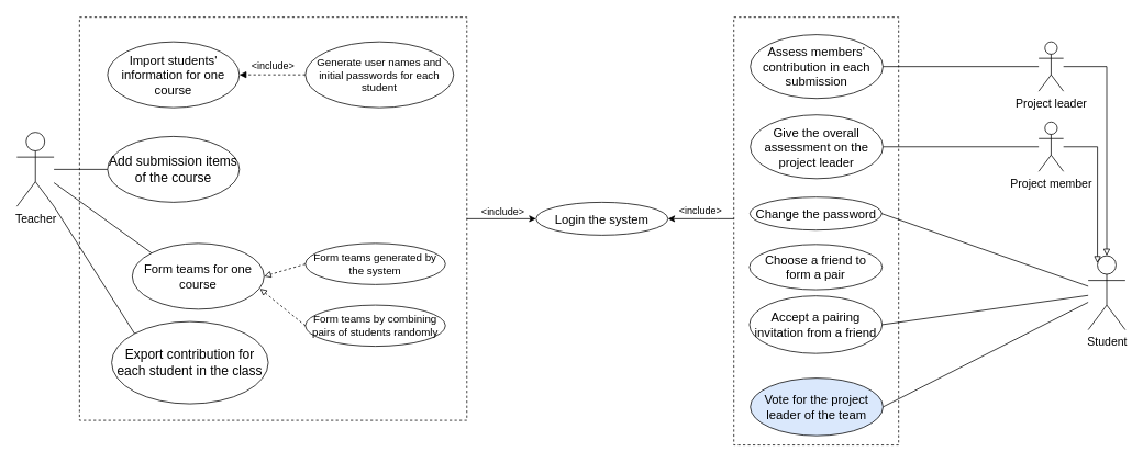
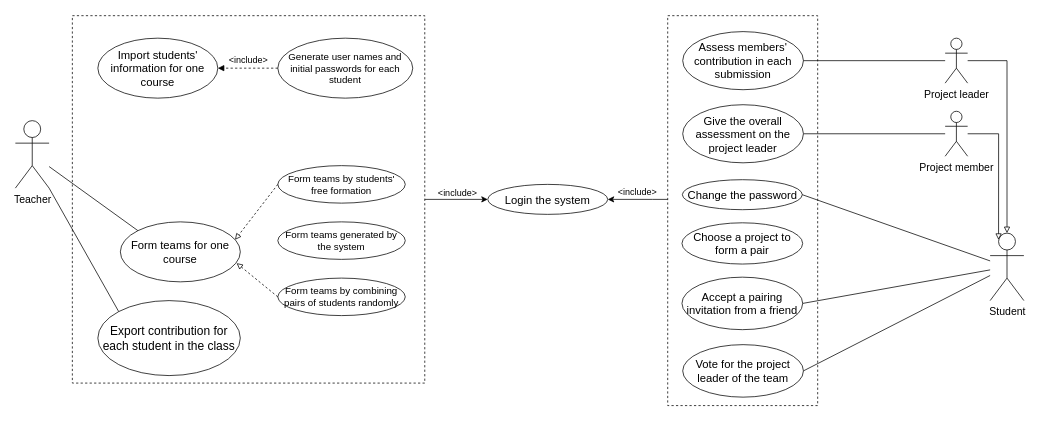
  <mxCell id="0" />
  <mxCell id="1" parent="0" />
  <mxCell id="2" style="edgeStyle=orthogonalEdgeStyle;rounded=0;orthogonalLoop=1;jettySize=auto;html=1;startArrow=none;startFill=0;endArrow=classic;endFill=1;" edge="1" parent="1" source="3" target="39"><mxGeometry relative="1" as="geometry"><Array as="points"><mxPoint x="870" y="265" /><mxPoint x="870" y="265" /></Array></mxGeometry></mxCell>
  <mxCell id="3" value="" style="rounded=0;whiteSpace=wrap;html=1;dashed=1;fillColor=none;" vertex="1" parent="1"><mxGeometry x="890" y="20" width="200" height="520" as="geometry" /></mxCell>
  <mxCell id="4" style="edgeStyle=orthogonalEdgeStyle;rounded=0;orthogonalLoop=1;jettySize=auto;html=1;" edge="1" parent="1" source="5" target="39"><mxGeometry relative="1" as="geometry" /></mxCell>
  <mxCell id="5" value="" style="rounded=0;whiteSpace=wrap;html=1;dashed=1;fillColor=none;" vertex="1" parent="1"><mxGeometry x="96" y="20" width="470" height="490" as="geometry" /></mxCell>
  <mxCell id="6" value="&lt;font style=&quot;font-size: 14px&quot;&gt;Teacher&lt;/font&gt;" style="shape=umlActor;verticalLabelPosition=bottom;labelBackgroundColor=#ffffff;verticalAlign=top;html=1;outlineConnect=0;" parent="1" vertex="1"><mxGeometry x="20" y="160" width="45" height="90" as="geometry" /></mxCell>
  <mxCell id="7" value="&lt;font style=&quot;font-size: 15px&quot;&gt;Import students' information for one course&lt;/font&gt;" style="ellipse;whiteSpace=wrap;html=1;" parent="1" vertex="1"><mxGeometry x="130" y="50" width="160" height="80" as="geometry" /></mxCell>
- <mxCell id="8" value="&lt;font&gt;&lt;span style=&quot;font-size: 16px&quot;&gt;Add submission items of the course&lt;/span&gt;&lt;br&gt;&lt;/font&gt;" style="ellipse;whiteSpace=wrap;html=1;" parent="1" vertex="1"><mxGeometry x="130" y="165" width="160" height="80" as="geometry" /></mxCell>
- <mxCell id="9" value="" style="endArrow=none;html=1;exitX=0;exitY=0.5;exitDx=0;exitDy=0;" parent="1" source="8" target="6" edge="1"><mxGeometry width="50" height="50" relative="1" as="geometry"><mxPoint x="120" y="180" as="sourcePoint" /><mxPoint x="370" y="170" as="targetPoint" /></mxGeometry></mxCell>
  <mxCell id="10" value="&lt;font style=&quot;font-size: 15px&quot;&gt;Form teams for one course&lt;/font&gt;" style="ellipse;whiteSpace=wrap;html=1;" parent="1" vertex="1"><mxGeometry x="160" y="295" width="160" height="80" as="geometry" /></mxCell>
  <mxCell id="11" value="" style="endArrow=none;html=1;exitX=0;exitY=0;exitDx=0;exitDy=0;" parent="1" source="10" target="6" edge="1"><mxGeometry width="50" height="50" relative="1" as="geometry"><mxPoint x="210" y="270" as="sourcePoint" /><mxPoint x="260" y="220" as="targetPoint" /></mxGeometry></mxCell>
  <mxCell id="12" value="&lt;font style=&quot;font-size: 13px&quot;&gt;Generate user names and initial passwords for each student&lt;/font&gt;" style="ellipse;whiteSpace=wrap;html=1;" parent="1" vertex="1"><mxGeometry x="370" y="50" width="180" height="80" as="geometry" /></mxCell>
  <mxCell id="13" value="" style="endArrow=block;html=1;dashed=1;exitX=0;exitY=0.5;exitDx=0;exitDy=0;entryX=1;entryY=0.5;entryDx=0;entryDy=0;endFill=1;" parent="1" source="12" target="7" edge="1"><mxGeometry width="50" height="50" relative="1" as="geometry"><mxPoint x="300" y="130" as="sourcePoint" /><mxPoint x="350" y="80" as="targetPoint" /></mxGeometry></mxCell>
- <mxCell id="16" value="" style="endArrow=block;html=1;dashed=1;exitX=0;exitY=0.5;exitDx=0;exitDy=0;endFill=0;entryX=1;entryY=0.5;entryDx=0;entryDy=0;" parent="1" source="17" target="10" edge="1"><mxGeometry width="50" height="50" relative="1" as="geometry"><mxPoint x="390" y="165" as="sourcePoint" /><mxPoint x="288" y="334" as="targetPoint" /></mxGeometry></mxCell>
+ <mxCell id="14" value="&lt;span style=&quot;font-size: 13px&quot;&gt;Form teams by students'&lt;br&gt;free formation&lt;/span&gt;" style="ellipse;whiteSpace=wrap;html=1;" parent="1" vertex="1"><mxGeometry x="370" y="220" width="170" height="50" as="geometry" /></mxCell>
+ <mxCell id="15" value="" style="endArrow=block;html=1;dashed=1;exitX=0;exitY=0.5;exitDx=0;exitDy=0;entryX=0.956;entryY=0.299;entryDx=0;entryDy=0;endFill=0;entryPerimeter=0;" parent="1" source="14" target="10" edge="1"><mxGeometry width="50" height="50" relative="1" as="geometry"><mxPoint x="310" y="140" as="sourcePoint" /><mxPoint x="296.32" y="89.28" as="targetPoint" /></mxGeometry></mxCell>
  <mxCell id="17" value="&lt;font style=&quot;font-size: 13px&quot;&gt;Form teams generated by the system&lt;/font&gt;" style="ellipse;whiteSpace=wrap;html=1;" parent="1" vertex="1"><mxGeometry x="370" y="295" width="170" height="50" as="geometry" /></mxCell>
  <mxCell id="18" value="&lt;font style=&quot;font-size: 13px&quot;&gt;Form teams by combining pairs of students randomly&lt;/font&gt;" style="ellipse;whiteSpace=wrap;html=1;" parent="1" vertex="1"><mxGeometry x="370" y="370" width="170" height="50" as="geometry" /></mxCell>
  <mxCell id="19" value="" style="endArrow=block;html=1;dashed=1;exitX=0;exitY=0.5;exitDx=0;exitDy=0;endFill=0;entryX=0.969;entryY=0.688;entryDx=0;entryDy=0;entryPerimeter=0;" parent="1" source="18" target="10" edge="1"><mxGeometry width="50" height="50" relative="1" as="geometry"><mxPoint x="346.56" y="415" as="sourcePoint" /><mxPoint x="260" y="375.6" as="targetPoint" /></mxGeometry></mxCell>
- <mxCell id="20" value="&lt;font&gt;&lt;span style=&quot;font-size: 16px&quot;&gt;Export contribution for each student in the class&lt;/span&gt;&lt;br&gt;&lt;/font&gt;" style="ellipse;whiteSpace=wrap;html=1;" parent="1" vertex="1"><mxGeometry x="135" y="390" width="190" height="100" as="geometry" /></mxCell>
+ <mxCell id="20" value="&lt;font&gt;&lt;span style=&quot;font-size: 16px&quot;&gt;Export contribution for each student in the class&lt;/span&gt;&lt;br&gt;&lt;/font&gt;" style="ellipse;whiteSpace=wrap;html=1;" parent="1" vertex="1"><mxGeometry x="130" y="400" width="190" height="100" as="geometry" /></mxCell>
  <mxCell id="21" value="" style="endArrow=none;html=1;exitX=0;exitY=0;exitDx=0;exitDy=0;entryX=1;entryY=1;entryDx=0;entryDy=0;entryPerimeter=0;" parent="1" source="20" target="6" edge="1"><mxGeometry width="50" height="50" relative="1" as="geometry"><mxPoint x="148.431" y="414.126" as="sourcePoint" /><mxPoint x="60" y="344.998" as="targetPoint" /></mxGeometry></mxCell>
  <mxCell id="22" value="&lt;font style=&quot;font-size: 14px&quot;&gt;Student&lt;/font&gt;" style="shape=umlActor;verticalLabelPosition=bottom;labelBackgroundColor=#ffffff;verticalAlign=top;html=1;outlineConnect=0;" parent="1" vertex="1"><mxGeometry x="1320" y="310" width="45" height="90" as="geometry" /></mxCell>
  <mxCell id="23" value="&lt;font style=&quot;font-size: 15px&quot;&gt;Change the password&lt;/font&gt;" style="ellipse;whiteSpace=wrap;html=1;" parent="1" vertex="1"><mxGeometry x="909.5" y="238.75" width="160" height="40" as="geometry" /></mxCell>
  <mxCell id="24" value="&amp;lt;include&amp;gt;" style="text;html=1;strokeColor=none;fillColor=none;align=center;verticalAlign=middle;whiteSpace=wrap;rounded=0;" parent="1" vertex="1"><mxGeometry x="301" y="70" width="60" height="20" as="geometry" /></mxCell>
- <mxCell id="25" value="&lt;font style=&quot;font-size: 15px&quot;&gt;Choose a friend to&lt;br&gt;form a pair&lt;/font&gt;" style="ellipse;whiteSpace=wrap;html=1;" parent="1" vertex="1"><mxGeometry x="909" y="296.25" width="161" height="55" as="geometry" /></mxCell>
- <mxCell id="26" value="&lt;span style=&quot;font-size: 15px&quot;&gt;Accept a pairing invitation from a friend&lt;/span&gt;" style="ellipse;whiteSpace=wrap;html=1;" parent="1" vertex="1"><mxGeometry x="909" y="358.75" width="161" height="70" as="geometry" /></mxCell>
+ <mxCell id="25" value="&lt;font style=&quot;font-size: 15px&quot;&gt;Choose a project to&lt;br&gt;form a pair&lt;/font&gt;" style="ellipse;whiteSpace=wrap;html=1;" parent="1" vertex="1"><mxGeometry x="909" y="296.25" width="161" height="55" as="geometry" /></mxCell>
+ <mxCell id="26" value="&lt;span style=&quot;font-size: 15px&quot;&gt;Accept a pairing invitation from a friend&lt;/span&gt;" style="ellipse;whiteSpace=wrap;html=1;" parent="1" vertex="1"><mxGeometry x="909" y="368.75" width="161" height="70" as="geometry" /></mxCell>
  <mxCell id="27" style="rounded=0;orthogonalLoop=1;jettySize=auto;html=1;exitX=1;exitY=0.5;exitDx=0;exitDy=0;endArrow=none;endFill=0;" edge="1" parent="1" source="28" target="22"><mxGeometry relative="1" as="geometry" /></mxCell>
- <mxCell id="28" value="&lt;span style=&quot;font-size: 15px&quot;&gt;Vote for the project leader of the team&lt;/span&gt;" style="ellipse;whiteSpace=wrap;html=1;fillColor=#dae8fc;" parent="1" vertex="1"><mxGeometry x="910" y="458.75" width="161" height="70" as="geometry" /></mxCell>
+ <mxCell id="28" value="&lt;span style=&quot;font-size: 15px&quot;&gt;Vote for the project leader of the team&lt;/span&gt;" style="ellipse;whiteSpace=wrap;html=1;" parent="1" vertex="1"><mxGeometry x="910" y="458.75" width="161" height="70" as="geometry" /></mxCell>
  <mxCell id="29" style="edgeStyle=orthogonalEdgeStyle;rounded=0;orthogonalLoop=1;jettySize=auto;html=1;entryX=0.5;entryY=0;entryDx=0;entryDy=0;entryPerimeter=0;startArrow=none;startFill=0;endArrow=block;endFill=0;" parent="1" source="30" target="22" edge="1"><mxGeometry relative="1" as="geometry" /></mxCell>
  <mxCell id="30" value="&lt;font style=&quot;font-size: 14px&quot;&gt;Project leader&lt;/font&gt;" style="shape=umlActor;verticalLabelPosition=bottom;labelBackgroundColor=#ffffff;verticalAlign=top;html=1;outlineConnect=0;" parent="1" vertex="1"><mxGeometry x="1260" y="50" width="30" height="60" as="geometry" /></mxCell>
  <mxCell id="31" style="edgeStyle=orthogonalEdgeStyle;rounded=0;orthogonalLoop=1;jettySize=auto;html=1;entryX=0.25;entryY=0.1;entryDx=0;entryDy=0;entryPerimeter=0;startArrow=none;startFill=0;endArrow=block;endFill=0;" parent="1" source="33" target="22" edge="1"><mxGeometry relative="1" as="geometry" /></mxCell>
  <mxCell id="32" style="edgeStyle=none;rounded=0;orthogonalLoop=1;jettySize=auto;html=1;endArrow=none;endFill=0;" edge="1" parent="1" source="33" target="36"><mxGeometry relative="1" as="geometry" /></mxCell>
  <mxCell id="33" value="&lt;font style=&quot;font-size: 14px&quot;&gt;Project member&lt;/font&gt;" style="shape=umlActor;verticalLabelPosition=bottom;labelBackgroundColor=#ffffff;verticalAlign=top;html=1;outlineConnect=0;" parent="1" vertex="1"><mxGeometry x="1260" y="147.5" width="30" height="60" as="geometry" /></mxCell>
  <mxCell id="34" value="&lt;span style=&quot;font-size: 15px&quot;&gt;Assess members' contribution in each submission&lt;/span&gt;" style="ellipse;whiteSpace=wrap;html=1;" parent="1" vertex="1"><mxGeometry x="910" y="41.25" width="161" height="77.5" as="geometry" /></mxCell>
  <mxCell id="35" value="" style="endArrow=none;html=1;" parent="1" target="34" edge="1" source="30"><mxGeometry width="50" height="50" relative="1" as="geometry"><mxPoint x="1220" y="69" as="sourcePoint" /><mxPoint x="1160" y="90" as="targetPoint" /></mxGeometry></mxCell>
  <mxCell id="36" value="&lt;span style=&quot;font-size: 15px&quot;&gt;Give the overall assessment on the project leader&lt;/span&gt;" style="ellipse;whiteSpace=wrap;html=1;" parent="1" vertex="1"><mxGeometry x="910" y="138.75" width="161" height="77.5" as="geometry" /></mxCell>
  <mxCell id="37" value="" style="endArrow=none;html=1;entryX=1;entryY=0.5;entryDx=0;entryDy=0;" parent="1" source="22" target="23" edge="1"><mxGeometry width="50" height="50" relative="1" as="geometry"><mxPoint x="785" y="360.818" as="sourcePoint" /><mxPoint x="829" y="413.75" as="targetPoint" /></mxGeometry></mxCell>
  <mxCell id="38" value="" style="endArrow=none;html=1;entryX=1;entryY=0.5;entryDx=0;entryDy=0;" parent="1" source="22" target="26" edge="1"><mxGeometry width="50" height="50" relative="1" as="geometry"><mxPoint x="770" y="328.75" as="sourcePoint" /><mxPoint x="1062.5" y="348.75" as="targetPoint" /></mxGeometry></mxCell>
  <mxCell id="39" value="&lt;font style=&quot;font-size: 15px&quot;&gt;Login the system&lt;/font&gt;" style="ellipse;whiteSpace=wrap;html=1;" vertex="1" parent="1"><mxGeometry x="650" y="245" width="160" height="40" as="geometry" /></mxCell>
  <mxCell id="40" value="&amp;lt;include&amp;gt;" style="text;html=1;strokeColor=none;fillColor=none;align=center;verticalAlign=middle;whiteSpace=wrap;rounded=0;" vertex="1" parent="1"><mxGeometry x="580" y="247" width="60" height="20" as="geometry" /></mxCell>
  <mxCell id="41" value="&amp;lt;include&amp;gt;" style="text;html=1;strokeColor=none;fillColor=none;align=center;verticalAlign=middle;whiteSpace=wrap;rounded=0;" vertex="1" parent="1"><mxGeometry x="820" y="245" width="60" height="20" as="geometry" /></mxCell>
